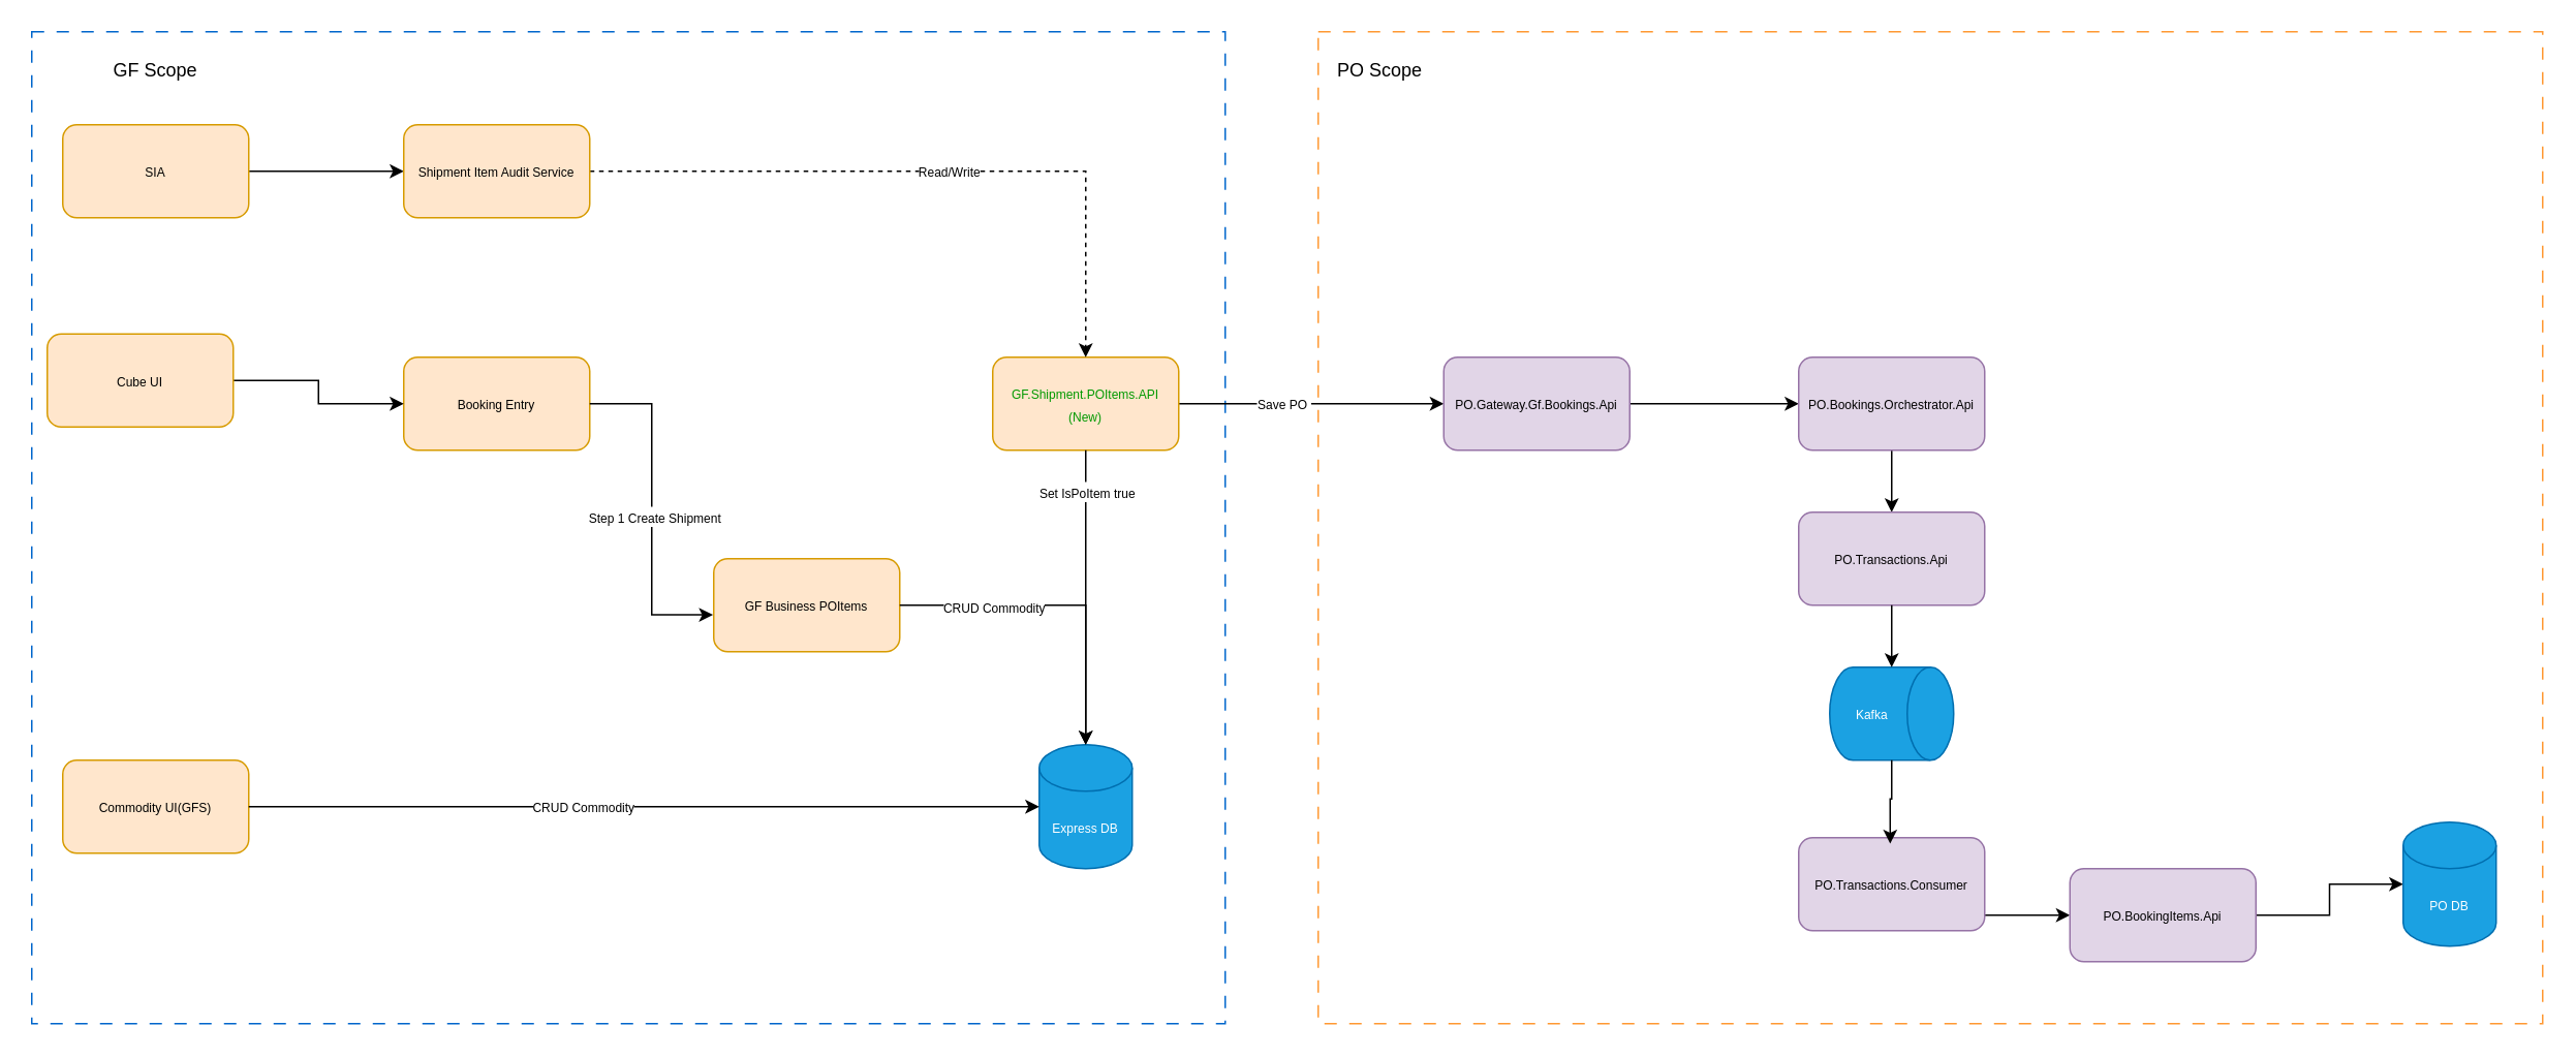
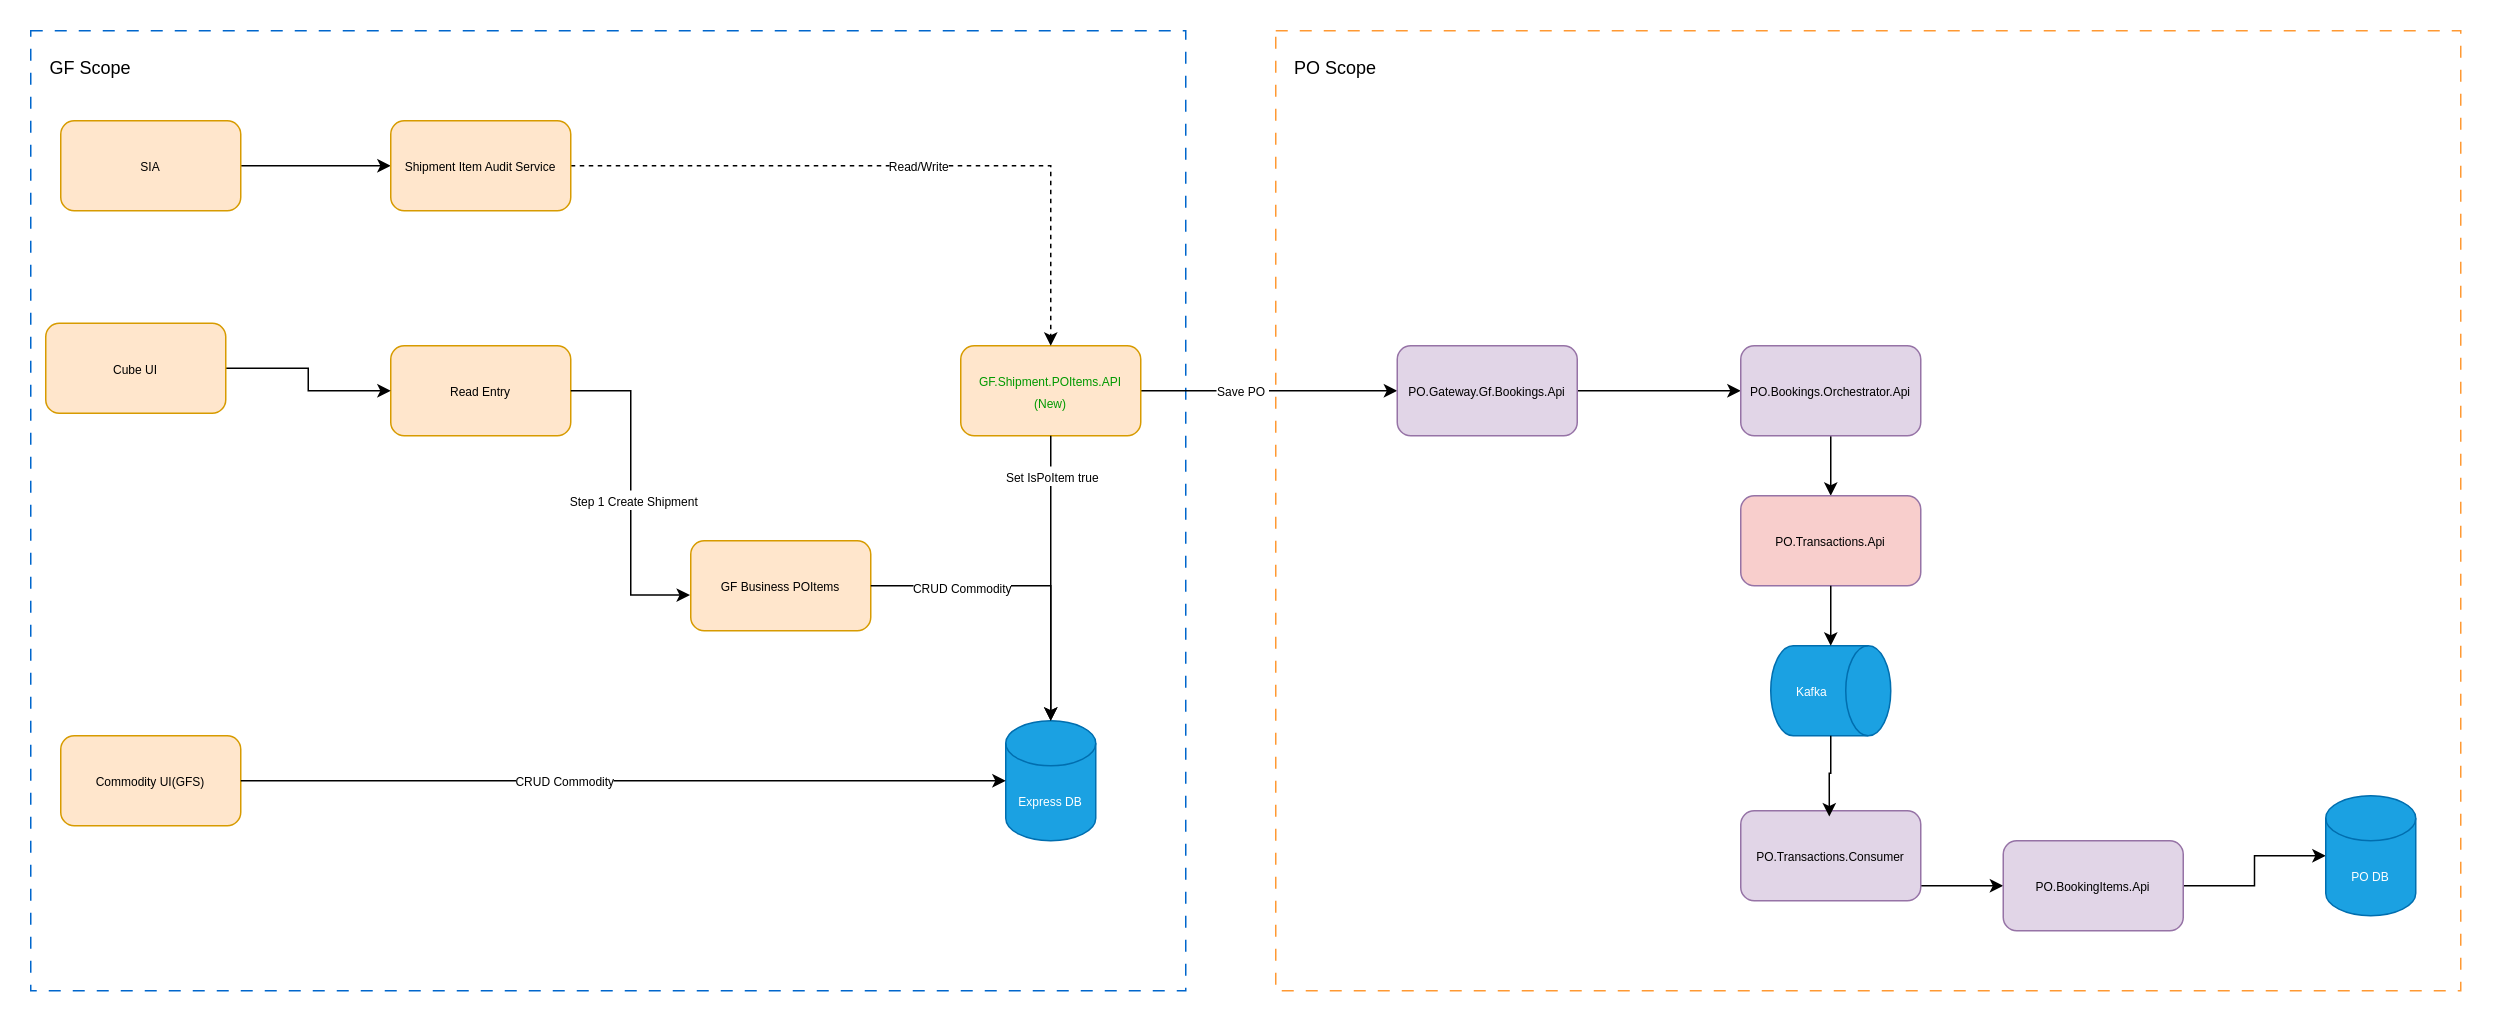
  <mxCell id="0" />
  <mxCell id="1" parent="0" />
  <mxCell id="2" value="" style="rounded=0;whiteSpace=wrap;html=1;dashed=1;dashPattern=8 8;strokeColor=#FF9933;" vertex="1" parent="1"><mxGeometry x="850" y="20" width="790" height="640" as="geometry" /></mxCell>
  <mxCell id="3" value="" style="rounded=0;whiteSpace=wrap;html=1;dashed=1;dashPattern=8 8;strokeColor=#0066CC;" vertex="1" parent="1"><mxGeometry x="20" y="20" width="770" height="640" as="geometry" /></mxCell>
- <mxCell id="4" value="&lt;font style=&quot;font-size: 8px;&quot;&gt;Booking Entry&lt;/font&gt;" style="rounded=1;whiteSpace=wrap;html=1;fillColor=#ffe6cc;strokeColor=#d79b00;" vertex="1" parent="1"><mxGeometry x="260" y="230" width="120" height="60" as="geometry" /></mxCell>
+ <mxCell id="4" value="&lt;font style=&quot;font-size: 8px;&quot;&gt;Read Entry&lt;/font&gt;" style="rounded=1;whiteSpace=wrap;html=1;fillColor=#ffe6cc;strokeColor=#d79b00;" vertex="1" parent="1"><mxGeometry x="260" y="230" width="120" height="60" as="geometry" /></mxCell>
  <mxCell id="5" style="edgeStyle=orthogonalEdgeStyle;rounded=0;orthogonalLoop=1;jettySize=auto;html=1;entryX=0;entryY=0.5;entryDx=0;entryDy=0;" edge="1" parent="1" source="7" target="9"><mxGeometry relative="1" as="geometry" /></mxCell>
  <mxCell id="6" value="&lt;font style=&quot;font-size: 8px;&quot;&gt;Save PO&amp;nbsp;&lt;/font&gt;" style="edgeLabel;html=1;align=center;verticalAlign=middle;resizable=0;points=[];" vertex="1" connectable="0" parent="5"><mxGeometry x="-0.22" y="-1" relative="1" as="geometry"><mxPoint y="-2" as="offset" /></mxGeometry></mxCell>
  <mxCell id="7" value="&lt;font style=&quot;font-size: 8px; color: rgb(0, 153, 0);&quot;&gt;GF.Shipment.POItems.API&lt;br&gt;(New)&lt;/font&gt;" style="rounded=1;whiteSpace=wrap;html=1;fillColor=#ffe6cc;strokeColor=#d79b00;" vertex="1" parent="1"><mxGeometry x="640" y="230" width="120" height="60" as="geometry" /></mxCell>
  <mxCell id="8" style="edgeStyle=orthogonalEdgeStyle;rounded=0;orthogonalLoop=1;jettySize=auto;html=1;entryX=0;entryY=0.5;entryDx=0;entryDy=0;" edge="1" parent="1" source="9" target="11"><mxGeometry relative="1" as="geometry" /></mxCell>
  <mxCell id="9" value="&lt;font style=&quot;font-size: 8px;&quot;&gt;PO.Gateway.Gf.Bookings.Api&lt;/font&gt;" style="rounded=1;whiteSpace=wrap;html=1;fillColor=#e1d5e7;strokeColor=#9673a6;" vertex="1" parent="1"><mxGeometry x="931" y="230" width="120" height="60" as="geometry" /></mxCell>
  <mxCell id="10" style="edgeStyle=orthogonalEdgeStyle;rounded=0;orthogonalLoop=1;jettySize=auto;html=1;" edge="1" parent="1" source="11" target="12"><mxGeometry relative="1" as="geometry" /></mxCell>
  <mxCell id="11" value="&lt;font style=&quot;font-size: 8px;&quot;&gt;PO.Bookings.Orchestrator.Api&lt;/font&gt;" style="rounded=1;whiteSpace=wrap;html=1;fillColor=#e1d5e7;strokeColor=#9673a6;" vertex="1" parent="1"><mxGeometry x="1160" y="230" width="120" height="60" as="geometry" /></mxCell>
- <mxCell id="12" value="&lt;font style=&quot;font-size: 8px;&quot;&gt;PO.Transactions.Api&lt;/font&gt;" style="rounded=1;whiteSpace=wrap;html=1;fillColor=#e1d5e7;strokeColor=#9673a6;" vertex="1" parent="1"><mxGeometry x="1160" y="330" width="120" height="60" as="geometry" /></mxCell>
+ <mxCell id="12" value="&lt;font style=&quot;font-size: 8px;&quot;&gt;PO.Transactions.Api&lt;/font&gt;" style="rounded=1;whiteSpace=wrap;html=1;fillColor=#f8cecc;strokeColor=#9673a6;" vertex="1" parent="1"><mxGeometry x="1160" y="330" width="120" height="60" as="geometry" /></mxCell>
  <mxCell id="13" value="&lt;font style=&quot;font-size: 8px;&quot;&gt;Kafka&lt;/font&gt;" style="shape=cylinder3;whiteSpace=wrap;html=1;boundedLbl=1;backgroundOutline=1;size=15;direction=south;fillColor=#1ba1e2;fontColor=#ffffff;strokeColor=#006EAF;" vertex="1" parent="1"><mxGeometry x="1180" y="430" width="80" height="60" as="geometry" /></mxCell>
  <mxCell id="14" style="edgeStyle=orthogonalEdgeStyle;rounded=0;orthogonalLoop=1;jettySize=auto;html=1;entryX=0;entryY=0.5;entryDx=0;entryDy=0;" edge="1" parent="1" source="15" target="17"><mxGeometry relative="1" as="geometry"><Array as="points"><mxPoint x="1260" y="570" /></Array></mxGeometry></mxCell>
  <mxCell id="15" value="&lt;font style=&quot;font-size: 8px;&quot;&gt;PO.Transactions.Consumer&lt;/font&gt;" style="rounded=1;whiteSpace=wrap;html=1;fillColor=#e1d5e7;strokeColor=#9673a6;" vertex="1" parent="1"><mxGeometry x="1160" y="540" width="120" height="60" as="geometry" /></mxCell>
  <mxCell id="16" style="edgeStyle=orthogonalEdgeStyle;rounded=0;orthogonalLoop=1;jettySize=auto;html=1;" edge="1" parent="1" source="17" target="18"><mxGeometry relative="1" as="geometry" /></mxCell>
  <mxCell id="17" value="&lt;font style=&quot;font-size: 8px;&quot;&gt;PO.BookingItems.Api&lt;/font&gt;" style="rounded=1;whiteSpace=wrap;html=1;fillColor=#e1d5e7;strokeColor=#9673a6;" vertex="1" parent="1"><mxGeometry x="1335" y="560" width="120" height="60" as="geometry" /></mxCell>
  <mxCell id="18" value="&lt;font style=&quot;font-size: 8px;&quot;&gt;PO DB&lt;/font&gt;" style="shape=cylinder3;whiteSpace=wrap;html=1;boundedLbl=1;backgroundOutline=1;size=15;fillColor=#1ba1e2;fontColor=#ffffff;strokeColor=#006EAF;" vertex="1" parent="1"><mxGeometry x="1550" y="530" width="60" height="80" as="geometry" /></mxCell>
  <mxCell id="19" style="edgeStyle=orthogonalEdgeStyle;rounded=0;orthogonalLoop=1;jettySize=auto;html=1;entryX=0;entryY=0.5;entryDx=0;entryDy=0;entryPerimeter=0;" edge="1" parent="1" source="12" target="13"><mxGeometry relative="1" as="geometry" /></mxCell>
  <mxCell id="20" style="edgeStyle=orthogonalEdgeStyle;rounded=0;orthogonalLoop=1;jettySize=auto;html=1;entryX=0.492;entryY=0.064;entryDx=0;entryDy=0;entryPerimeter=0;dashed=0;" edge="1" parent="1" source="13" target="15"><mxGeometry relative="1" as="geometry" /></mxCell>
  <mxCell id="21" value="&lt;font style=&quot;font-size: 8px;&quot;&gt;GF Business POItems&lt;/font&gt;" style="rounded=1;whiteSpace=wrap;html=1;fillColor=#ffe6cc;strokeColor=#d79b00;" vertex="1" parent="1"><mxGeometry x="460" y="360" width="120" height="60" as="geometry" /></mxCell>
  <mxCell id="22" style="edgeStyle=orthogonalEdgeStyle;rounded=0;orthogonalLoop=1;jettySize=auto;html=1;entryX=0;entryY=0.5;entryDx=0;entryDy=0;" edge="1" parent="1" source="23" target="26"><mxGeometry relative="1" as="geometry" /></mxCell>
  <mxCell id="23" value="&lt;font style=&quot;font-size: 8px;&quot;&gt;SIA&lt;/font&gt;" style="rounded=1;whiteSpace=wrap;html=1;fillColor=#ffe6cc;strokeColor=#d79b00;" vertex="1" parent="1"><mxGeometry x="40" y="80" width="120" height="60" as="geometry" /></mxCell>
  <mxCell id="24" style="edgeStyle=orthogonalEdgeStyle;rounded=0;orthogonalLoop=1;jettySize=auto;html=1;entryX=0.5;entryY=0;entryDx=0;entryDy=0;startArrow=none;startFill=0;exitX=1;exitY=0.5;exitDx=0;exitDy=0;dashed=1;" edge="1" parent="1" source="26" target="7"><mxGeometry relative="1" as="geometry"><Array as="points"><mxPoint x="700" y="110" /></Array></mxGeometry></mxCell>
  <mxCell id="25" value="&lt;font style=&quot;font-size: 8px;&quot;&gt;Read/Write&lt;/font&gt;" style="edgeLabel;html=1;align=center;verticalAlign=middle;resizable=0;points=[];" vertex="1" connectable="0" parent="24"><mxGeometry x="0.051" y="1" relative="1" as="geometry"><mxPoint as="offset" /></mxGeometry></mxCell>
  <mxCell id="26" value="&lt;font style=&quot;font-size: 8px;&quot;&gt;Shipment Item Audit Service&lt;/font&gt;" style="rounded=1;whiteSpace=wrap;html=1;fillColor=#ffe6cc;strokeColor=#d79b00;" vertex="1" parent="1"><mxGeometry x="260" y="80" width="120" height="60" as="geometry" /></mxCell>
  <mxCell id="27" style="edgeStyle=orthogonalEdgeStyle;rounded=0;orthogonalLoop=1;jettySize=auto;html=1;entryX=0;entryY=0.5;entryDx=0;entryDy=0;" edge="1" parent="1" source="28" target="4"><mxGeometry relative="1" as="geometry" /></mxCell>
  <mxCell id="28" value="&lt;font style=&quot;font-size: 8px;&quot;&gt;Cube UI&lt;/font&gt;" style="rounded=1;whiteSpace=wrap;html=1;fillColor=#ffe6cc;strokeColor=#d79b00;" vertex="1" parent="1"><mxGeometry x="30" y="215" width="120" height="60" as="geometry" /></mxCell>
  <mxCell id="29" value="&lt;font style=&quot;font-size: 8px;&quot;&gt;Commodity UI(GFS)&lt;/font&gt;" style="rounded=1;whiteSpace=wrap;html=1;fillColor=#ffe6cc;strokeColor=#d79b00;" vertex="1" parent="1"><mxGeometry x="40" y="490" width="120" height="60" as="geometry" /></mxCell>
  <mxCell id="30" value="&lt;font style=&quot;font-size: 8px;&quot;&gt;Express DB&lt;/font&gt;" style="shape=cylinder3;whiteSpace=wrap;html=1;boundedLbl=1;backgroundOutline=1;size=15;fillColor=#1ba1e2;fontColor=#ffffff;strokeColor=#006EAF;" vertex="1" parent="1"><mxGeometry x="670" y="480" width="60" height="80" as="geometry" /></mxCell>
  <mxCell id="31" style="edgeStyle=orthogonalEdgeStyle;rounded=0;orthogonalLoop=1;jettySize=auto;html=1;entryX=0.5;entryY=0;entryDx=0;entryDy=0;entryPerimeter=0;" edge="1" parent="1" source="7" target="30"><mxGeometry relative="1" as="geometry" /></mxCell>
  <mxCell id="32" value="&lt;font style=&quot;font-size: 8px;&quot;&gt;Set IsPoItem true&lt;/font&gt;" style="edgeLabel;html=1;align=center;verticalAlign=middle;resizable=0;points=[];" vertex="1" connectable="0" parent="31"><mxGeometry x="-0.712" relative="1" as="geometry"><mxPoint y="-1" as="offset" /></mxGeometry></mxCell>
  <mxCell id="33" style="edgeStyle=orthogonalEdgeStyle;rounded=0;orthogonalLoop=1;jettySize=auto;html=1;entryX=0;entryY=0.5;entryDx=0;entryDy=0;entryPerimeter=0;" edge="1" parent="1" source="29" target="30"><mxGeometry relative="1" as="geometry" /></mxCell>
  <mxCell id="34" value="&lt;span style=&quot;font-size: 8px;&quot;&gt;CRUD Commodity&lt;/span&gt;" style="edgeLabel;html=1;align=center;verticalAlign=middle;resizable=0;points=[];" vertex="1" connectable="0" parent="33"><mxGeometry x="-0.158" y="1" relative="1" as="geometry"><mxPoint as="offset" /></mxGeometry></mxCell>
  <mxCell id="35" style="edgeStyle=orthogonalEdgeStyle;rounded=0;orthogonalLoop=1;jettySize=auto;html=1;entryX=-0.004;entryY=0.604;entryDx=0;entryDy=0;entryPerimeter=0;" edge="1" parent="1" source="4" target="21"><mxGeometry relative="1" as="geometry"><Array as="points"><mxPoint x="420" y="260" /><mxPoint x="420" y="396" /></Array></mxGeometry></mxCell>
  <mxCell id="36" value="&lt;font style=&quot;font-size: 8px;&quot;&gt;Step 1 Create Shipment&lt;/font&gt;" style="edgeLabel;html=1;align=center;verticalAlign=middle;resizable=0;points=[];" vertex="1" connectable="0" parent="35"><mxGeometry x="0.036" y="1" relative="1" as="geometry"><mxPoint as="offset" /></mxGeometry></mxCell>
  <mxCell id="37" style="edgeStyle=orthogonalEdgeStyle;rounded=0;orthogonalLoop=1;jettySize=auto;html=1;entryX=0.5;entryY=0;entryDx=0;entryDy=0;entryPerimeter=0;" edge="1" parent="1" source="21" target="30"><mxGeometry relative="1" as="geometry" /></mxCell>
  <mxCell id="38" value="&lt;font style=&quot;font-size: 8px;&quot;&gt;CRUD Commodity&lt;/font&gt;" style="edgeLabel;html=1;align=center;verticalAlign=middle;resizable=0;points=[];" vertex="1" connectable="0" parent="37"><mxGeometry x="-0.552" y="-2" relative="1" as="geometry"><mxPoint x="13" y="-2" as="offset" /></mxGeometry></mxCell>
- <mxCell id="39" value="GF Scope" style="text;html=1;align=center;verticalAlign=middle;whiteSpace=wrap;rounded=0;" vertex="1" parent="1"><mxGeometry x="70" y="30" width="60" height="30" as="geometry" /></mxCell>
+ <mxCell id="39" value="GF Scope" style="text;html=1;align=center;verticalAlign=middle;whiteSpace=wrap;rounded=0;" vertex="1" parent="1"><mxGeometry x="30" y="30" width="60" height="30" as="geometry" /></mxCell>
  <mxCell id="40" value="PO Scope" style="text;html=1;align=center;verticalAlign=middle;whiteSpace=wrap;rounded=0;" vertex="1" parent="1"><mxGeometry x="860" y="30" width="60" height="30" as="geometry" /></mxCell>
